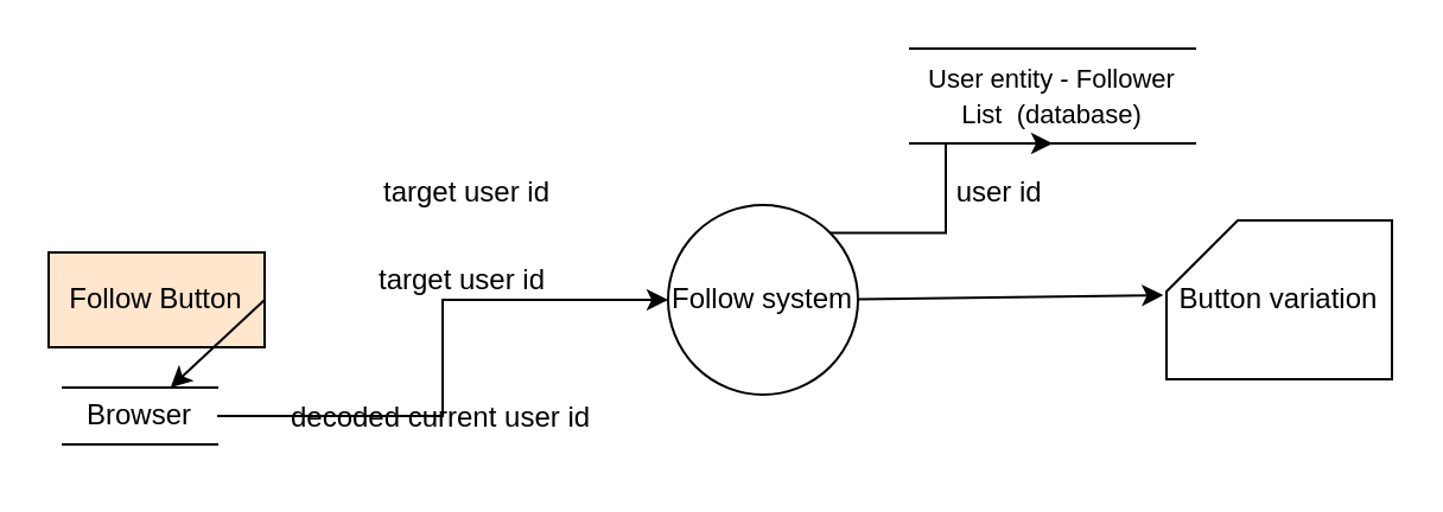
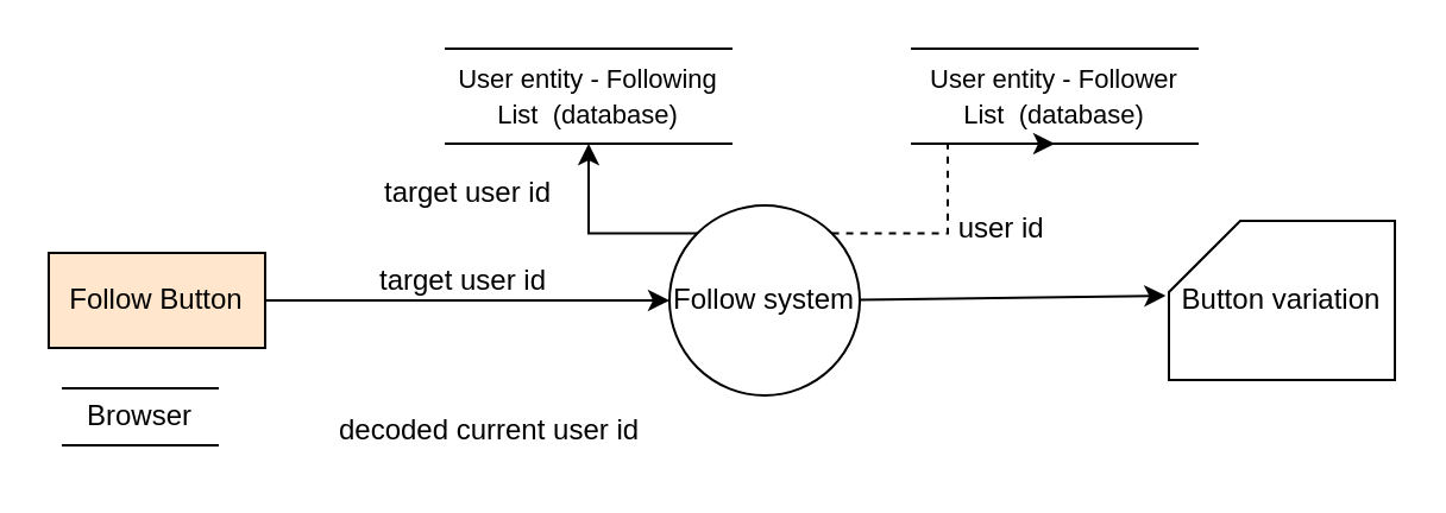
  <mxCell id="0" />
  <mxCell id="1" parent="0" />
  <mxCell id="2" value="Follow Button" style="rounded=0;whiteSpace=wrap;html=1;fillColor=#ffe6cc;" parent="1" vertex="1"><mxGeometry x="20" y="106" width="91" height="40" as="geometry" /></mxCell>
  <mxCell id="3" value="Button variation" style="shape=card;whiteSpace=wrap;html=1;" parent="1" vertex="1"><mxGeometry x="491" y="92.5" width="95" height="67" as="geometry" /></mxCell>
- <mxCell id="5" style="edgeStyle=orthogonalEdgeStyle;rounded=0;orthogonalLoop=1;jettySize=auto;html=1;exitX=1;exitY=0;exitDx=0;exitDy=0;entryX=0.5;entryY=1;entryDx=0;entryDy=0;fontSize=11;" edge="1" parent="1" source="6" target="10"><mxGeometry relative="1" as="geometry"><Array as="points"><mxPoint x="398" y="98" /></Array></mxGeometry></mxCell>
+ <mxCell id="4" style="edgeStyle=orthogonalEdgeStyle;rounded=0;orthogonalLoop=1;jettySize=auto;html=1;exitX=0;exitY=0;exitDx=0;exitDy=0;entryX=0.5;entryY=1;entryDx=0;entryDy=0;fontSize=11;" edge="1" parent="1" source="6" target="9"><mxGeometry relative="1" as="geometry"><Array as="points"><mxPoint x="247" y="98" /></Array></mxGeometry></mxCell>
+ <mxCell id="5" style="edgeStyle=orthogonalEdgeStyle;rounded=0;orthogonalLoop=1;jettySize=auto;html=1;exitX=1;exitY=0;exitDx=0;exitDy=0;entryX=0.5;entryY=1;entryDx=0;entryDy=0;fontSize=11;dashed=1;" edge="1" parent="1" source="6" target="10"><mxGeometry relative="1" as="geometry"><Array as="points"><mxPoint x="398" y="98" /></Array></mxGeometry></mxCell>
  <mxCell id="6" value="Follow system" style="ellipse;whiteSpace=wrap;html=1;aspect=fixed;" parent="1" vertex="1"><mxGeometry x="281" y="86" width="80" height="80" as="geometry" /></mxCell>
- <mxCell id="7" value="" style="endArrow=classic;html=1;rounded=0;exitX=1;exitY=0.5;exitDx=0;exitDy=0;" parent="1" source="2" target="13" edge="1"><mxGeometry width="50" height="50" relative="1" as="geometry"><mxPoint x="331" y="176" as="sourcePoint" /><mxPoint x="381" y="126" as="targetPoint" /></mxGeometry></mxCell>
+ <mxCell id="7" value="" style="endArrow=classic;html=1;rounded=0;exitX=1;exitY=0.5;exitDx=0;exitDy=0;entryX=0;entryY=0.5;entryDx=0;entryDy=0;" parent="1" source="2" target="6" edge="1"><mxGeometry width="50" height="50" relative="1" as="geometry"><mxPoint x="331" y="176" as="sourcePoint" /><mxPoint x="381" y="126" as="targetPoint" /></mxGeometry></mxCell>
  <mxCell id="8" value="" style="endArrow=classic;html=1;rounded=0;entryX=-0.014;entryY=0.471;entryDx=0;entryDy=0;entryPerimeter=0;" parent="1" source="6" target="3" edge="1"><mxGeometry width="50" height="50" relative="1" as="geometry"><mxPoint x="331" y="176" as="sourcePoint" /><mxPoint x="381" y="126" as="targetPoint" /></mxGeometry></mxCell>
+ <mxCell id="9" value="&lt;font style=&quot;font-size: 11px;&quot;&gt;&lt;font&gt;User entity - Following List &amp;nbsp;&lt;/font&gt;(database)&lt;/font&gt;" style="shape=partialRectangle;whiteSpace=wrap;html=1;left=0;right=0;fillColor=none;rounded=0;strokeColor=default;fontFamily=Helvetica;fontSize=12;fontColor=default;" parent="1" vertex="1"><mxGeometry x="187" y="20" width="120" height="40" as="geometry" /></mxCell>
  <mxCell id="10" value="&lt;font style=&quot;font-size: 11px;&quot;&gt;&lt;font style=&quot;border-color: var(--border-color);&quot;&gt;User entity - Follower List &amp;nbsp;&lt;/font&gt;(database)&lt;/font&gt;" style="shape=partialRectangle;whiteSpace=wrap;html=1;left=0;right=0;fillColor=none;rounded=0;strokeColor=default;fontFamily=Helvetica;fontSize=12;fontColor=default;" parent="1" vertex="1"><mxGeometry x="383" y="20" width="120" height="40" as="geometry" /></mxCell>
- <mxCell id="11" value="decoded current user id" style="text;html=1;align=center;verticalAlign=middle;resizable=0;points=[];autosize=1;strokeColor=none;fillColor=none;" parent="1" vertex="1"><mxGeometry x="113" y="163" width="144" height="26" as="geometry" /></mxCell>
- <mxCell id="12" style="edgeStyle=orthogonalEdgeStyle;rounded=0;orthogonalLoop=1;jettySize=auto;html=1;" parent="1" source="13" target="6" edge="1"><mxGeometry relative="1" as="geometry" /></mxCell>
+ <mxCell id="11" value="decoded current user id" style="text;html=1;align=center;verticalAlign=middle;resizable=0;points=[];autosize=1;strokeColor=none;fillColor=none;" parent="1" vertex="1"><mxGeometry x="133" y="168" width="144" height="26" as="geometry" /></mxCell>
  <mxCell id="13" value="Browser" style="shape=partialRectangle;whiteSpace=wrap;html=1;left=0;right=0;fillColor=none;rounded=0;strokeColor=default;fontFamily=Helvetica;fontSize=12;fontColor=default;" parent="1" vertex="1"><mxGeometry x="26" y="163" width="65" height="24" as="geometry" /></mxCell>
  <mxCell id="14" value="target user id" style="text;html=1;align=center;verticalAlign=middle;resizable=0;points=[];autosize=1;strokeColor=none;fillColor=none;" parent="1" vertex="1"><mxGeometry x="149" y="103" width="90" height="30" as="geometry" /></mxCell>
  <mxCell id="15" value="target user id" style="text;html=1;align=center;verticalAlign=middle;resizable=0;points=[];autosize=1;strokeColor=none;fillColor=none;" parent="1" vertex="1"><mxGeometry x="151" y="66" width="90" height="30" as="geometry" /></mxCell>
- <mxCell id="16" value="user id&amp;nbsp;" style="text;html=1;align=center;verticalAlign=middle;resizable=0;points=[];autosize=1;strokeColor=none;fillColor=none;" parent="1" vertex="1"><mxGeometry x="392" y="66" width="60" height="30" as="geometry" /></mxCell>
+ <mxCell id="16" value="user id&amp;nbsp;" style="text;html=1;align=center;verticalAlign=middle;resizable=0;points=[];autosize=1;strokeColor=none;fillColor=none;" parent="1" vertex="1"><mxGeometry x="392" y="81" width="60" height="30" as="geometry" /></mxCell>
